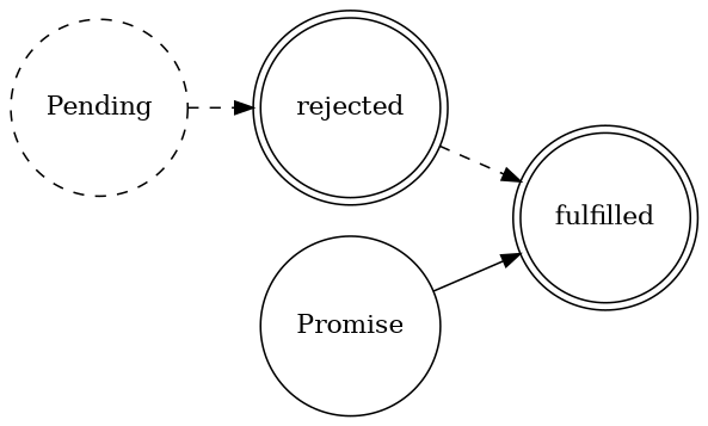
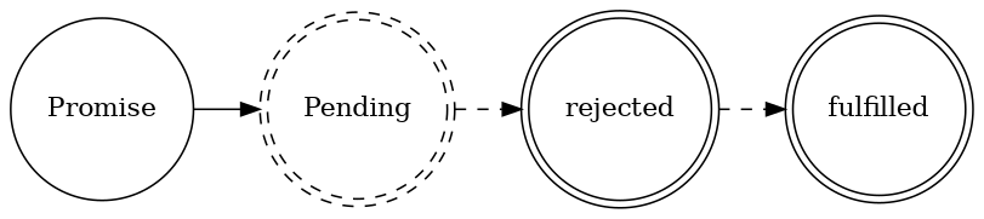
  digraph {
    rankdir=LR
    node [shape=circle]
    edge [style=dashed]
-   Pending [style=dashed]
+   Pending [shape=doublecircle style=dashed]
    Promise
    rejected [shape=doublecircle]
    fulfilled [shape=doublecircle]
    Pending -> rejected
-   Promise -> fulfilled [style=""]
+   Promise -> Pending [style=""]
    rejected -> fulfilled
  }
